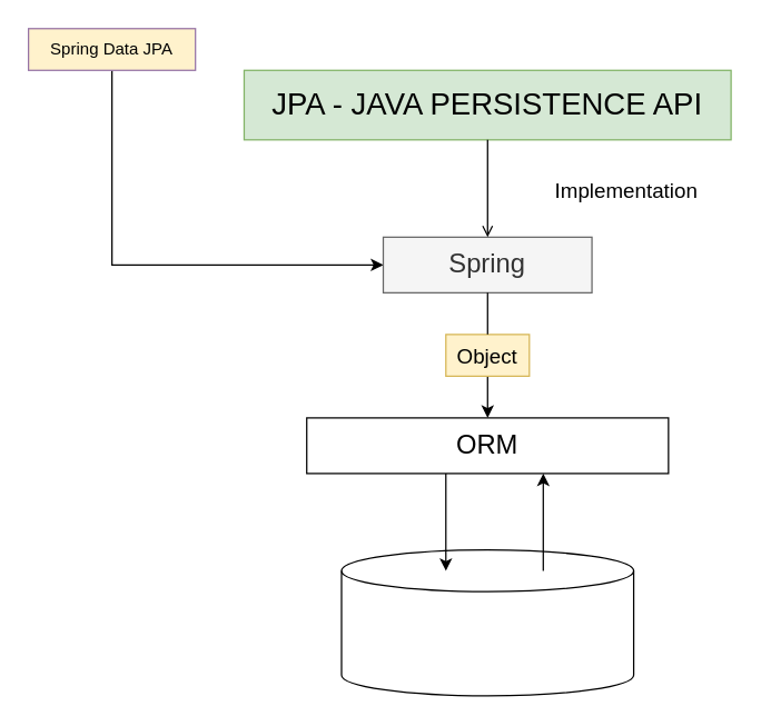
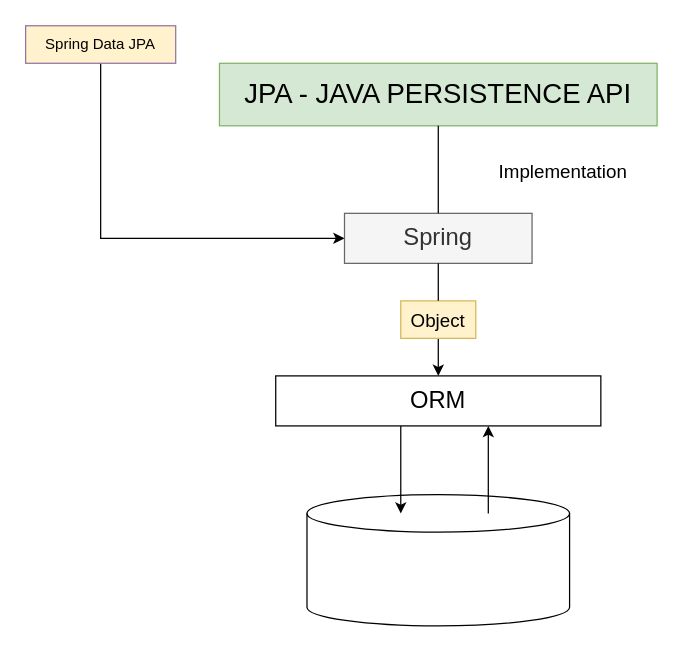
  <mxCell id="0" />
  <mxCell id="1" parent="0" />
  <mxCell id="2" style="edgeStyle=orthogonalEdgeStyle;rounded=0;orthogonalLoop=1;jettySize=auto;html=1;fontSize=15;entryX=0;entryY=0.5;entryDx=0;entryDy=0;" edge="1" parent="1" source="3" target="10"><mxGeometry relative="1" as="geometry"><mxPoint x="50" y="250" as="targetPoint" /><Array as="points"><mxPoint x="80" y="190" /></Array></mxGeometry></mxCell>
  <mxCell id="3" value="Spring Data JPA" style="rounded=0;whiteSpace=wrap;html=1;fillColor=#fff2cc;strokeColor=#9673a6;" vertex="1" parent="1"><mxGeometry x="20" y="20" width="120" height="30" as="geometry" /></mxCell>
  <mxCell id="4" value="" style="edgeStyle=orthogonalEdgeStyle;rounded=0;orthogonalLoop=1;jettySize=auto;html=1;fontSize=19;startArrow=none;" edge="1" parent="1" source="12" target="8"><mxGeometry relative="1" as="geometry" /></mxCell>
  <mxCell id="5" value="&lt;font style=&quot;font-size: 22px&quot;&gt;JPA - JAVA PERSISTENCE API&lt;/font&gt;" style="rounded=0;whiteSpace=wrap;html=1;fillColor=#d5e8d4;strokeColor=#82b366;" vertex="1" parent="1"><mxGeometry x="175" y="50" width="350" height="50" as="geometry" /></mxCell>
  <mxCell id="6" style="edgeStyle=orthogonalEdgeStyle;rounded=0;orthogonalLoop=1;jettySize=auto;html=1;exitX=0.5;exitY=1;exitDx=0;exitDy=0;fontSize=19;" edge="1" parent="1" source="3" target="3"><mxGeometry relative="1" as="geometry" /></mxCell>
  <mxCell id="7" value="&lt;font style=&quot;font-size: 15px&quot;&gt;Implementation&lt;/font&gt;" style="text;html=1;strokeColor=none;fillColor=none;align=center;verticalAlign=middle;whiteSpace=wrap;rounded=0;fontSize=22;" vertex="1" parent="1"><mxGeometry x="420" y="120" width="60" height="30" as="geometry" /></mxCell>
  <mxCell id="8" value="&lt;font style=&quot;font-size: 19px&quot;&gt;ORM&lt;/font&gt;" style="rounded=0;whiteSpace=wrap;html=1;fontSize=15;" vertex="1" parent="1"><mxGeometry x="220" y="300" width="260" height="40" as="geometry" /></mxCell>
  <mxCell id="9" value="" style="shape=cylinder3;whiteSpace=wrap;html=1;boundedLbl=1;backgroundOutline=1;size=15;fontSize=19;" vertex="1" parent="1"><mxGeometry x="245" y="395" width="210" height="105" as="geometry" /></mxCell>
  <mxCell id="10" value="&lt;font style=&quot;font-size: 19px&quot;&gt;Spring&lt;/font&gt;" style="rounded=0;whiteSpace=wrap;html=1;fontSize=19;fillColor=#f5f5f5;fontColor=#333333;strokeColor=#666666;" vertex="1" parent="1"><mxGeometry x="275" y="170" width="150" height="40" as="geometry" /></mxCell>
- <mxCell id="11" value="" style="edgeStyle=orthogonalEdgeStyle;rounded=0;orthogonalLoop=1;jettySize=auto;html=1;fontSize=19;endArrow=open;" edge="1" parent="1" source="5" target="10"><mxGeometry relative="1" as="geometry"><mxPoint x="350" y="110" as="sourcePoint" /><mxPoint x="350" y="250" as="targetPoint" /></mxGeometry></mxCell>
+ <mxCell id="11" value="" style="edgeStyle=orthogonalEdgeStyle;rounded=0;orthogonalLoop=1;jettySize=auto;html=1;fontSize=19;endArrow=none;" edge="1" parent="1" source="5" target="10"><mxGeometry relative="1" as="geometry"><mxPoint x="350" y="110" as="sourcePoint" /><mxPoint x="350" y="250" as="targetPoint" /></mxGeometry></mxCell>
  <mxCell id="12" value="&lt;font style=&quot;font-size: 15px&quot;&gt;Object&lt;/font&gt;" style="text;html=1;strokeColor=#d6b656;fillColor=#fff2cc;align=center;verticalAlign=middle;whiteSpace=wrap;rounded=0;fontSize=19;" vertex="1" parent="1"><mxGeometry x="320" y="240" width="60" height="30" as="geometry" /></mxCell>
  <mxCell id="13" value="" style="edgeStyle=orthogonalEdgeStyle;rounded=0;orthogonalLoop=1;jettySize=auto;html=1;fontSize=19;startArrow=none;endArrow=none;" edge="1" parent="1" source="10" target="12"><mxGeometry relative="1" as="geometry"><mxPoint x="350" y="210" as="sourcePoint" /><mxPoint x="350" y="290" as="targetPoint" /></mxGeometry></mxCell>
  <mxCell id="14" value="" style="endArrow=classic;html=1;rounded=0;fontSize=15;" edge="1" parent="1"><mxGeometry width="50" height="50" relative="1" as="geometry"><mxPoint x="390" y="410" as="sourcePoint" /><mxPoint x="390" y="340" as="targetPoint" /></mxGeometry></mxCell>
  <mxCell id="15" value="" style="endArrow=classic;html=1;rounded=0;fontSize=15;" edge="1" parent="1"><mxGeometry width="50" height="50" relative="1" as="geometry"><mxPoint x="320" y="340" as="sourcePoint" /><mxPoint x="320" y="410" as="targetPoint" /></mxGeometry></mxCell>
